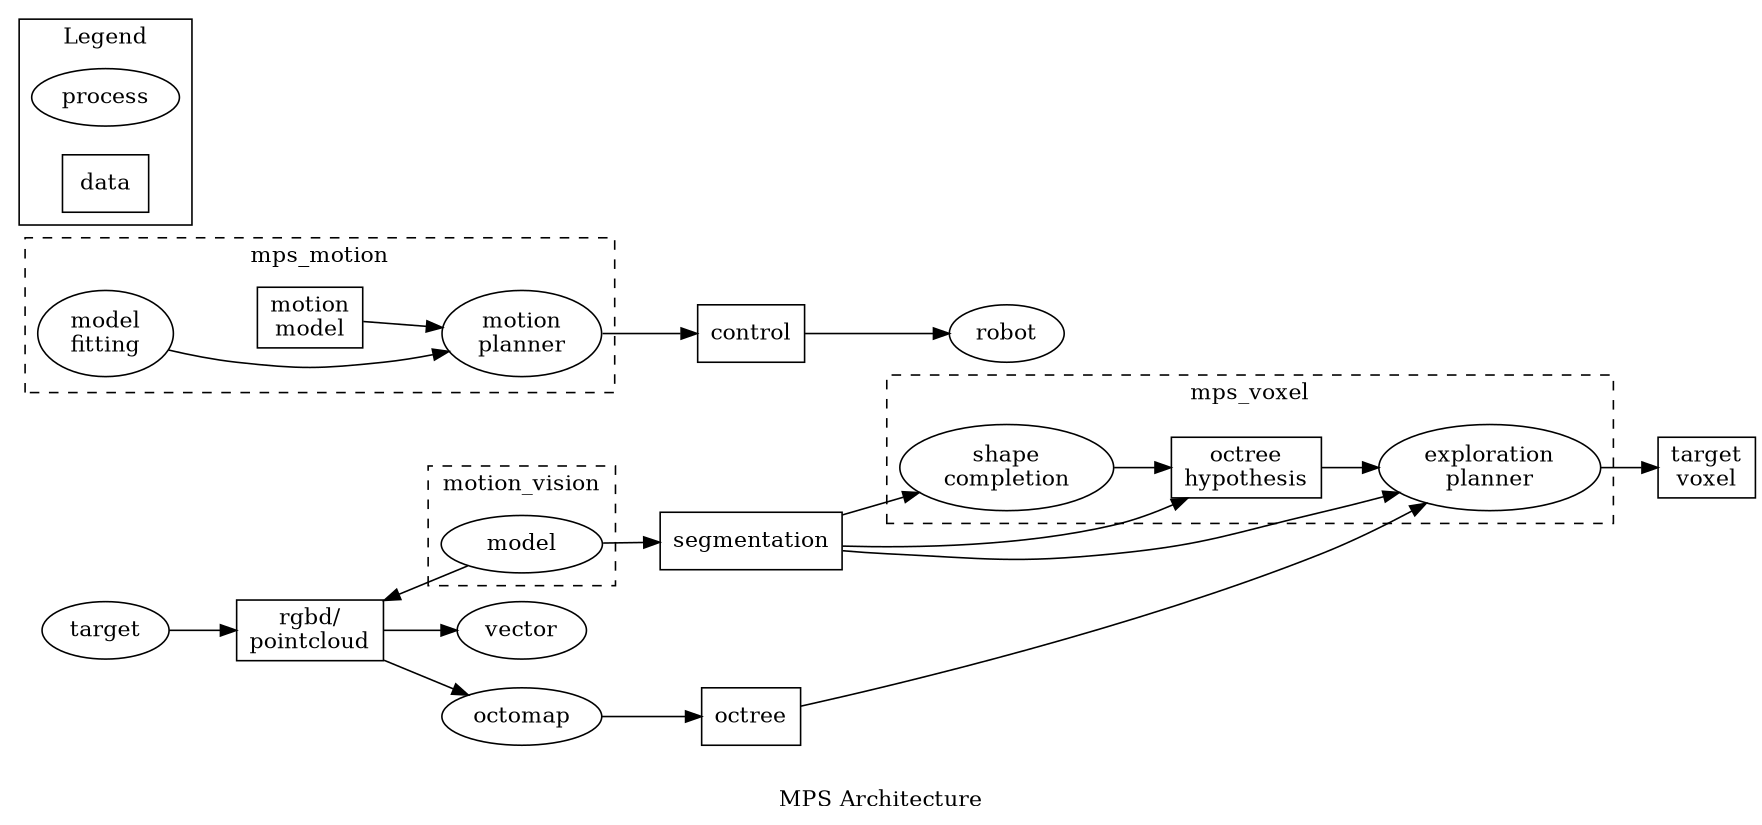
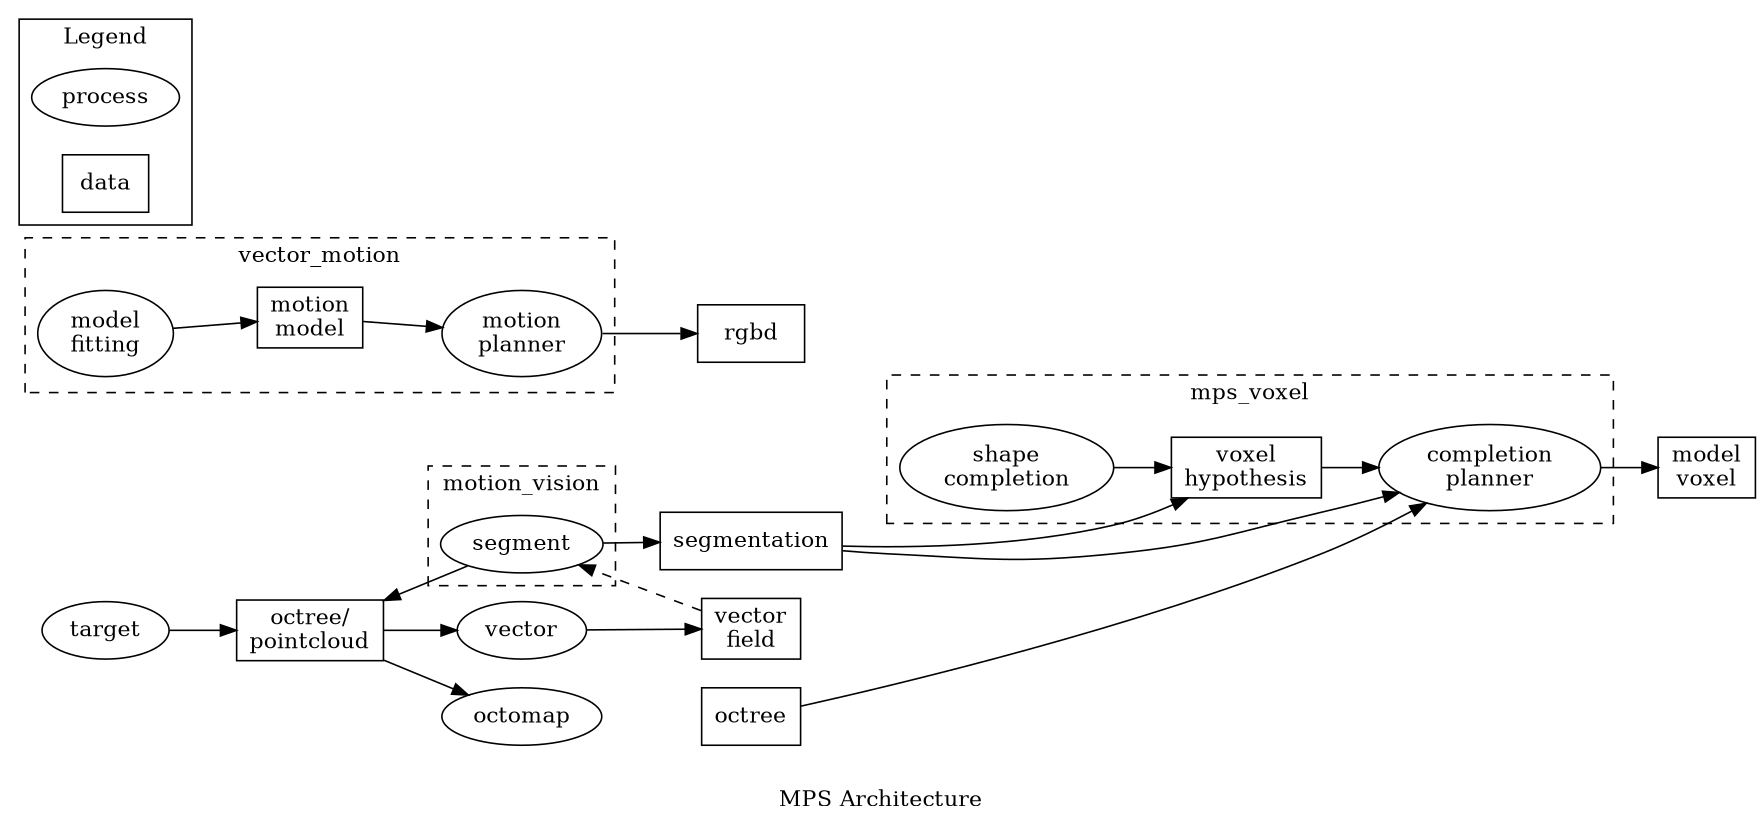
  digraph {
    label="MPS Architecture"
    rankdir=LR
    node [shape=ellipse]
    octree [shape=box]
    segmentation [shape=box]
-   segment [label=model]
+   segment
    n4 [label="shape\ncompletion"]
-   n5 [label="exploration\nplanner"]
-   n6 [label="octree\nhypothesis" shape=box]
+   n5 [label="completion\nplanner"]
+   n6 [label="voxel\nhypothesis" shape=box]
    n7 [label="model\nfitting"]
    n8 [label="motion\nplanner"]
    n9 [label="motion\nmodel" shape=box]
    process
    data [shape=box]
-   n12 [label="rgbd/\npointcloud" shape=box]
-   n13 [label="target\nvoxel" shape=box]
-   n14 [label=control shape=box]
+   n12 [label="octree/\npointcloud" shape=box]
+   n13 [label="model\nvoxel" shape=box]
+   n14 [label=rgbd shape=box]
    n15 [label=target]
    n16 [label=vector]
    octomap
-   robot
+   n18 [label="vector\nfield" shape=box]
    subgraph sub_1 {
      rank=same
      octree
      segmentation
    }
    subgraph cluster_2 {
      label=motion_vision
      style=dashed
      segment
    }
    subgraph cluster_3 {
      label=mps_voxel
      style=dashed
      n4
      n5
      n6
    }
    subgraph cluster_4 {
-     label=mps_motion
+     label=vector_motion
      style=dashed
      n7
      n8
      n9
    }
    subgraph cluster_5 {
      label=Legend
      process
      data
    }
    octree -> n5
-   segmentation -> n4
    segmentation -> n5
    segmentation -> n6
    segment -> segmentation
    segment -> n12
    n4 -> n6
    n5 -> n13
    n6 -> n5
-   n7 -> n8
+   n7 -> n9
    n8 -> n14
    n9 -> n8
    n12 -> n16
    n12 -> octomap
-   n14 -> robot
    n15 -> n12
-   octomap -> octree
+   n16 -> n18
+   n18 -> segment [style=dashed]
  }
